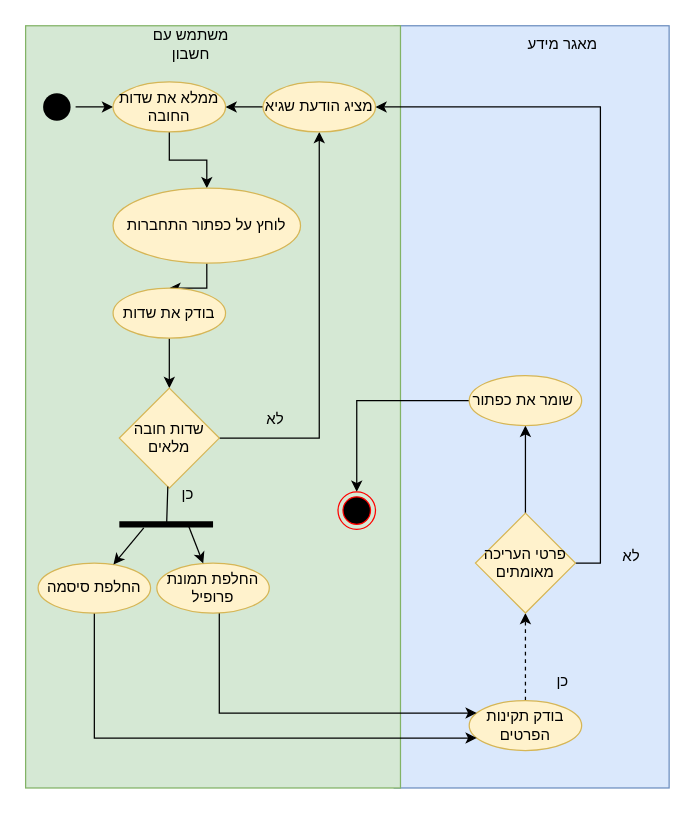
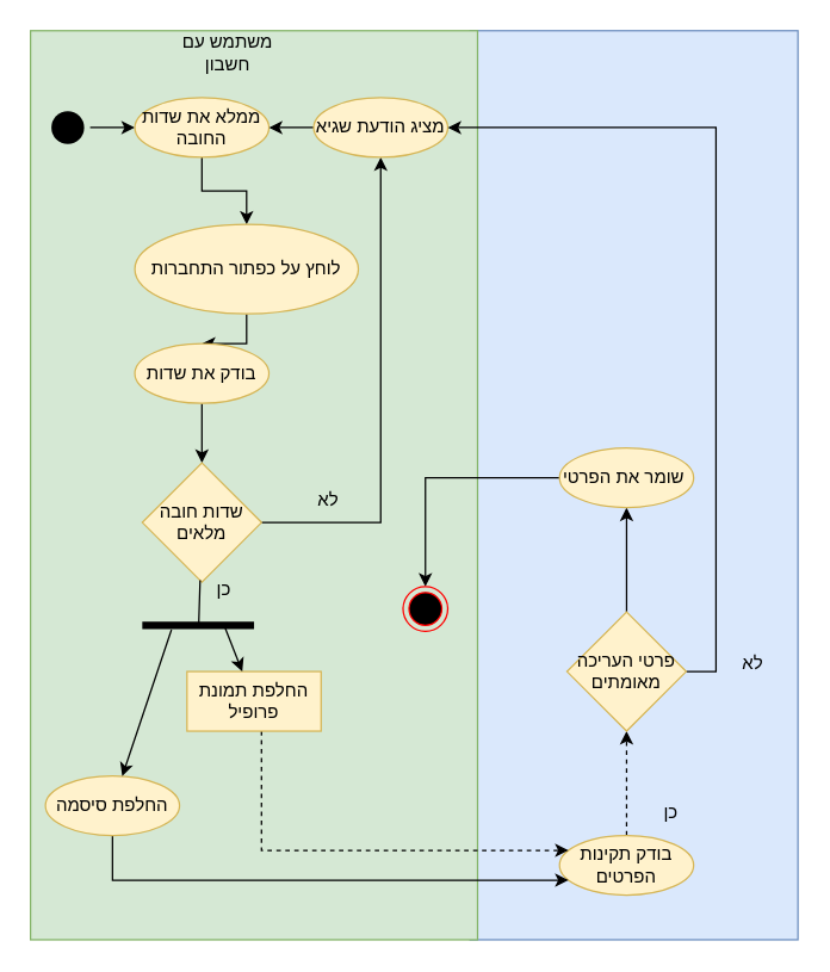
  <mxCell id="0" />
  <mxCell id="1" parent="0" />
  <mxCell id="2" value="" style="whiteSpace=wrap;html=1;shadow=0;fillColor=#dae8fc;strokeColor=#6c8ebf;" vertex="1" parent="1"><mxGeometry x="315" y="20" width="220" height="610" as="geometry" /></mxCell>
  <mxCell id="3" value="" style="whiteSpace=wrap;html=1;shadow=0;fillColor=#d5e8d4;strokeColor=#82b366;" vertex="1" parent="1"><mxGeometry x="20" y="20" width="300" height="610" as="geometry" /></mxCell>
  <mxCell id="4" value="" style="edgeStyle=orthogonalEdgeStyle;rounded=0;orthogonalLoop=1;jettySize=auto;html=1;" edge="1" parent="1" source="5" target="7"><mxGeometry relative="1" as="geometry" /></mxCell>
  <mxCell id="5" value="" style="ellipse;html=1;shape=endState;fillColor=#000000;strokeColor=none;shadow=0;" vertex="1" parent="1"><mxGeometry x="30" y="70" width="30" height="30" as="geometry" /></mxCell>
  <mxCell id="6" value="" style="edgeStyle=orthogonalEdgeStyle;rounded=0;orthogonalLoop=1;jettySize=auto;html=1;" edge="1" parent="1" source="7" target="9"><mxGeometry relative="1" as="geometry" /></mxCell>
  <mxCell id="7" value="ממלא את שדות החובה" style="ellipse;whiteSpace=wrap;html=1;shadow=0;fillColor=#fff2cc;strokeColor=#d6b656;" vertex="1" parent="1"><mxGeometry x="90" y="65" width="90" height="40" as="geometry" /></mxCell>
  <mxCell id="8" value="" style="edgeStyle=orthogonalEdgeStyle;rounded=0;orthogonalLoop=1;jettySize=auto;html=1;" edge="1" parent="1" source="9" target="11"><mxGeometry relative="1" as="geometry" /></mxCell>
  <mxCell id="9" value="לוחץ על כפתור התחברות" style="ellipse;whiteSpace=wrap;html=1;shadow=0;fillColor=#fff2cc;strokeColor=#d6b656;" vertex="1" parent="1"><mxGeometry x="90" y="150" width="150" height="60" as="geometry" /></mxCell>
  <mxCell id="10" value="" style="edgeStyle=orthogonalEdgeStyle;rounded=0;orthogonalLoop=1;jettySize=auto;html=1;" edge="1" parent="1" source="11" target="13"><mxGeometry relative="1" as="geometry" /></mxCell>
  <mxCell id="11" value="בודק את שדות" style="ellipse;whiteSpace=wrap;html=1;shadow=0;fillColor=#fff2cc;strokeColor=#d6b656;" vertex="1" parent="1"><mxGeometry x="90" y="230" width="90" height="40" as="geometry" /></mxCell>
  <mxCell id="12" style="edgeStyle=orthogonalEdgeStyle;rounded=0;orthogonalLoop=1;jettySize=auto;html=1;" edge="1" parent="1" source="13" target="15"><mxGeometry relative="1" as="geometry" /></mxCell>
  <mxCell id="13" value="שדות חובה מלאים" style="rhombus;whiteSpace=wrap;html=1;shadow=0;fillColor=#fff2cc;strokeColor=#d6b656;" vertex="1" parent="1"><mxGeometry x="95" y="310" width="80" height="80" as="geometry" /></mxCell>
  <mxCell id="14" value="" style="edgeStyle=orthogonalEdgeStyle;rounded=0;orthogonalLoop=1;jettySize=auto;html=1;" edge="1" parent="1" source="15" target="7"><mxGeometry relative="1" as="geometry" /></mxCell>
  <mxCell id="15" value="מציג הודעת שגיא" style="ellipse;whiteSpace=wrap;html=1;shadow=0;fillColor=#fff2cc;strokeColor=#d6b656;" vertex="1" parent="1"><mxGeometry x="210" y="65" width="90" height="40" as="geometry" /></mxCell>
  <mxCell id="16" value="לא" style="text;html=1;strokeColor=none;fillColor=none;align=center;verticalAlign=middle;whiteSpace=wrap;rounded=0;shadow=0;" vertex="1" parent="1"><mxGeometry x="190" y="320" width="60" height="30" as="geometry" /></mxCell>
  <mxCell id="17" value="" style="edgeStyle=orthogonalEdgeStyle;rounded=0;sketch=0;orthogonalLoop=1;jettySize=auto;html=1;dashed=1;" edge="1" parent="1" source="18" target="21"><mxGeometry relative="1" as="geometry" /></mxCell>
  <mxCell id="18" value="בודק תקינות הפרטים" style="ellipse;whiteSpace=wrap;html=1;shadow=0;fillColor=#fff2cc;strokeColor=#d6b656;" vertex="1" parent="1"><mxGeometry x="375" y="560" width="90" height="40" as="geometry" /></mxCell>
  <mxCell id="19" style="edgeStyle=orthogonalEdgeStyle;rounded=0;sketch=0;orthogonalLoop=1;jettySize=auto;html=1;entryX=1;entryY=0.5;entryDx=0;entryDy=0;exitX=1;exitY=0.5;exitDx=0;exitDy=0;" edge="1" parent="1" source="21" target="15"><mxGeometry relative="1" as="geometry" /></mxCell>
  <mxCell id="20" style="edgeStyle=orthogonalEdgeStyle;rounded=0;sketch=0;orthogonalLoop=1;jettySize=auto;html=1;" edge="1" parent="1" source="21" target="25"><mxGeometry relative="1" as="geometry" /></mxCell>
  <mxCell id="21" value="פרטי העריכה מאומתים" style="rhombus;whiteSpace=wrap;html=1;fillColor=#fff2cc;strokeColor=#d6b656;shadow=0;" vertex="1" parent="1"><mxGeometry x="380" y="410" width="80" height="80" as="geometry" /></mxCell>
  <mxCell id="22" value="כן" style="text;html=1;strokeColor=none;fillColor=none;align=center;verticalAlign=middle;whiteSpace=wrap;rounded=0;shadow=0;" vertex="1" parent="1"><mxGeometry x="120" y="380" width="60" height="30" as="geometry" /></mxCell>
  <mxCell id="23" value="לא" style="text;html=1;strokeColor=none;fillColor=none;align=center;verticalAlign=middle;whiteSpace=wrap;rounded=0;shadow=0;" vertex="1" parent="1"><mxGeometry x="475" y="430" width="60" height="30" as="geometry" /></mxCell>
  <mxCell id="24" style="edgeStyle=orthogonalEdgeStyle;rounded=0;sketch=0;orthogonalLoop=1;jettySize=auto;html=1;" edge="1" parent="1" source="25" target="27"><mxGeometry relative="1" as="geometry"><mxPoint x="240" y="510" as="targetPoint" /></mxGeometry></mxCell>
- <mxCell id="25" value="שומר את כפתור&amp;nbsp;" style="ellipse;whiteSpace=wrap;html=1;shadow=0;fillColor=#fff2cc;strokeColor=#d6b656;" vertex="1" parent="1"><mxGeometry x="375" y="300" width="90" height="40" as="geometry" /></mxCell>
+ <mxCell id="25" value="שומר את הפרטי&amp;nbsp;" style="ellipse;whiteSpace=wrap;html=1;shadow=0;fillColor=#fff2cc;strokeColor=#d6b656;" vertex="1" parent="1"><mxGeometry x="375" y="300" width="90" height="40" as="geometry" /></mxCell>
  <mxCell id="26" value="כן" style="text;html=1;strokeColor=none;fillColor=none;align=center;verticalAlign=middle;whiteSpace=wrap;rounded=0;shadow=0;" vertex="1" parent="1"><mxGeometry x="420" y="530" width="60" height="30" as="geometry" /></mxCell>
  <mxCell id="27" value="" style="ellipse;html=1;shape=endState;fillColor=#000000;strokeColor=#ff0000;shadow=0;" vertex="1" parent="1"><mxGeometry x="270" y="393" width="30" height="30" as="geometry" /></mxCell>
  <mxCell id="28" value="משתמש עם חשבון" style="text;html=1;strokeColor=none;fillColor=none;align=center;verticalAlign=middle;whiteSpace=wrap;rounded=0;shadow=0;" vertex="1" parent="1"><mxGeometry x="105" y="20" width="95" height="30" as="geometry" /></mxCell>
- <mxCell id="29" value="מאגר מידע" style="text;html=1;strokeColor=none;fillColor=none;align=center;verticalAlign=middle;whiteSpace=wrap;rounded=0;shadow=0;" vertex="1" parent="1"><mxGeometry x="420" y="20" width="60" height="30" as="geometry" /></mxCell>
  <mxCell id="30" value="" style="line;strokeWidth=5;fillColor=none;align=left;verticalAlign=middle;spacingTop=-1;spacingLeft=3;spacingRight=3;rotatable=0;labelPosition=right;points=[];portConstraint=eastwest;" vertex="1" parent="1"><mxGeometry x="95" y="415" width="75" height="8" as="geometry" /></mxCell>
  <mxCell id="31" value="" style="endArrow=none;html=1;rounded=0;entryX=0.505;entryY=0.429;entryDx=0;entryDy=0;entryPerimeter=0;" edge="1" parent="1" source="13" target="30"><mxGeometry width="50" height="50" relative="1" as="geometry"><mxPoint x="260" y="300" as="sourcePoint" /><mxPoint x="310" y="250" as="targetPoint" /></mxGeometry></mxCell>
  <mxCell id="32" style="edgeStyle=orthogonalEdgeStyle;rounded=0;orthogonalLoop=1;jettySize=auto;html=1;" edge="1" parent="1" source="33" target="18"><mxGeometry relative="1" as="geometry"><Array as="points"><mxPoint x="75" y="590" /></Array></mxGeometry></mxCell>
- <mxCell id="33" value="החלפת סיסמה" style="ellipse;whiteSpace=wrap;html=1;shadow=0;fillColor=#fff2cc;strokeColor=#d6b656;" vertex="1" parent="1"><mxGeometry x="30" y="450" width="90" height="40" as="geometry" /></mxCell>
+ <mxCell id="33" value="החלפת סיסמה" style="ellipse;whiteSpace=wrap;html=1;shadow=0;fillColor=#fff2cc;strokeColor=#d6b656;" vertex="1" parent="1"><mxGeometry x="30" y="520" width="90" height="40" as="geometry" /></mxCell>
  <mxCell id="34" value="" style="endArrow=classic;html=1;rounded=0;exitX=0.261;exitY=0.864;exitDx=0;exitDy=0;exitPerimeter=0;" edge="1" parent="1" source="30" target="33"><mxGeometry width="50" height="50" relative="1" as="geometry"><mxPoint x="170" y="370" as="sourcePoint" /><mxPoint x="220" y="320" as="targetPoint" /></mxGeometry></mxCell>
- <mxCell id="35" style="edgeStyle=orthogonalEdgeStyle;rounded=0;orthogonalLoop=1;jettySize=auto;html=1;" edge="1" parent="1" source="36" target="18"><mxGeometry relative="1" as="geometry"><Array as="points"><mxPoint x="175" y="570" /></Array></mxGeometry></mxCell>
- <mxCell id="36" value="החלפת תמונת פרופיל" style="ellipse;whiteSpace=wrap;html=1;shadow=0;fillColor=#fff2cc;strokeColor=#d6b656;" vertex="1" parent="1"><mxGeometry x="125" y="450" width="90" height="40" as="geometry" /></mxCell>
+ <mxCell id="35" style="edgeStyle=orthogonalEdgeStyle;rounded=0;orthogonalLoop=1;jettySize=auto;html=1;dashed=1;" edge="1" parent="1" source="36" target="18"><mxGeometry relative="1" as="geometry"><Array as="points"><mxPoint x="175" y="570" /></Array></mxGeometry></mxCell>
+ <mxCell id="36" value="החלפת תמונת פרופיל" style="whiteSpace=wrap;html=1;shadow=0;fillColor=#fff2cc;strokeColor=#d6b656;rounded=0;" vertex="1" parent="1"><mxGeometry x="125" y="450" width="90" height="40" as="geometry" /></mxCell>
  <mxCell id="37" value="" style="endArrow=classic;html=1;rounded=0;exitX=0.733;exitY=0.523;exitDx=0;exitDy=0;exitPerimeter=0;" edge="1" parent="1" source="30" target="36"><mxGeometry width="50" height="50" relative="1" as="geometry"><mxPoint x="124.575" y="431.912" as="sourcePoint" /><mxPoint x="100.523" y="461.228" as="targetPoint" /></mxGeometry></mxCell>
